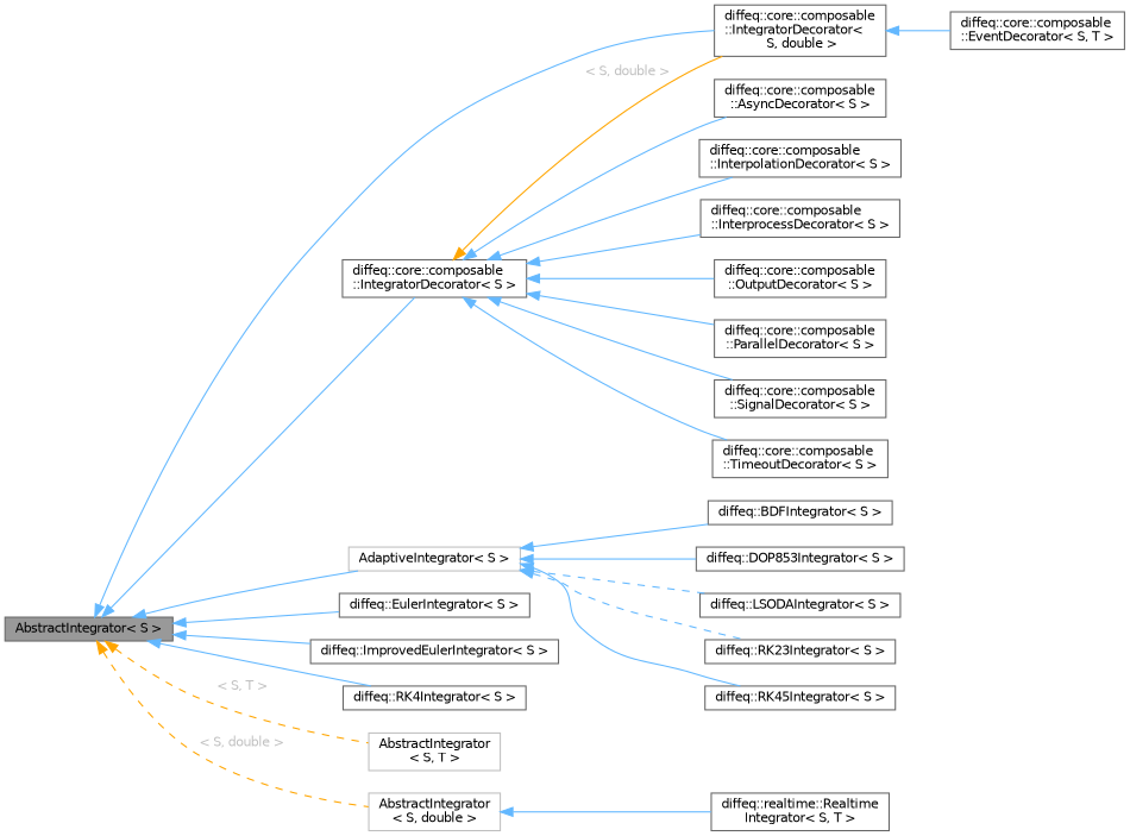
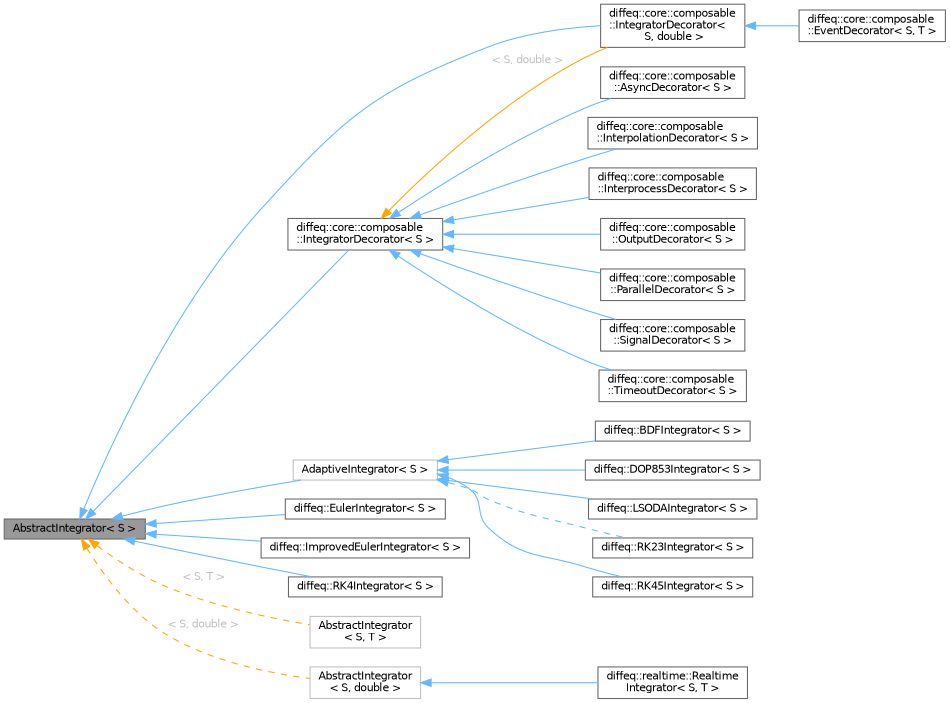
  digraph {
    rankdir=LR
    node [color=gray40 fillcolor=white fontname=Helvetica fontsize=10 shape=box style=filled]
    edge [color=steelblue1 dir=back fontname=Helvetica fontsize=10 labelfontname=Helvetica labelfontsize=10 style=solid]
    n1 [fillcolor=grey60 fontcolor=black height=0.2 label="AbstractIntegrator\< S \>" width=0.4]
    n2 [height=0.2 label="diffeq::core::composable\l::IntegratorDecorator\<\l S, double \>" width=0.4]
    n3 [color=grey75 height=0.2 label="AdaptiveIntegrator\< S \>" width=0.4]
    n4 [height=0.2 label="diffeq::EulerIntegrator\< S \>" width=0.4]
    n5 [height=0.2 label="diffeq::ImprovedEulerIntegrator\< S \>" width=0.4]
    n6 [height=0.2 label="diffeq::RK4Integrator\< S \>" width=0.4]
    n7 [height=0.2 label="diffeq::core::composable\l::IntegratorDecorator\< S \>" width=0.4]
    n8 [color=grey75 height=0.2 label="AbstractIntegrator\l\< S, T \>" width=0.4]
    n9 [color=grey75 height=0.2 label="AbstractIntegrator\l\< S, double \>" width=0.4]
    n10 [height=0.2 label="diffeq::core::composable\l::EventDecorator\< S, T \>" width=0.4]
    n11 [height=0.2 label="diffeq::BDFIntegrator\< S \>" width=0.4]
    n12 [height=0.2 label="diffeq::DOP853Integrator\< S \>" width=0.4]
    n13 [height=0.2 label="diffeq::LSODAIntegrator\< S \>" width=0.4]
    n14 [height=0.2 label="diffeq::RK23Integrator\< S \>" width=0.4]
    n15 [height=0.2 label="diffeq::RK45Integrator\< S \>" width=0.4]
    n16 [height=0.2 label="diffeq::core::composable\l::AsyncDecorator\< S \>" width=0.4]
    n17 [height=0.2 label="diffeq::core::composable\l::InterpolationDecorator\< S \>" width=0.4]
    n18 [height=0.2 label="diffeq::core::composable\l::InterprocessDecorator\< S \>" width=0.4]
    n19 [height=0.2 label="diffeq::core::composable\l::OutputDecorator\< S \>" width=0.4]
    n20 [height=0.2 label="diffeq::core::composable\l::ParallelDecorator\< S \>" width=0.4]
    n21 [height=0.2 label="diffeq::core::composable\l::SignalDecorator\< S \>" width=0.4]
    n22 [height=0.2 label="diffeq::core::composable\l::TimeoutDecorator\< S \>" width=0.4]
    n23 [height=0.2 label="diffeq::realtime::Realtime\lIntegrator\< S, T \>" width=0.4]
    n1 -> n2
    n1 -> n3
    n1 -> n4
    n1 -> n5
    n1 -> n6
    n1 -> n7
    n1 -> n8 [color=orange fontcolor=grey label=<<TABLE CELLBORDER="0" BORDER="0"><TR><TD VALIGN="top" ALIGN="LEFT" CELLPADDING="1" CELLSPACING="0">&lt; S, T &gt;</TD></TR> </TABLE>> style=dashed]
    n1 -> n9 [color=orange fontcolor=grey label=<<TABLE CELLBORDER="0" BORDER="0"><TR><TD VALIGN="top" ALIGN="LEFT" CELLPADDING="1" CELLSPACING="0">&lt; S, double &gt;</TD></TR> </TABLE>> style=dashed]
    n2 -> n10
    n3 -> n11
    n3 -> n12
-   n3 -> n13 [style=dashed]
+   n3 -> n13
    n3 -> n14 [style=dashed]
    n3 -> n15
    n7 -> n2 [color=orange fontcolor=grey label=<<TABLE CELLBORDER="0" BORDER="0"><TR><TD VALIGN="top" ALIGN="LEFT" CELLPADDING="1" CELLSPACING="0">&lt; S, double &gt;</TD></TR> </TABLE>>]
    n7 -> n16
    n7 -> n17
    n7 -> n18
    n7 -> n19
    n7 -> n20
    n7 -> n21
    n7 -> n22
    n9 -> n23
  }
